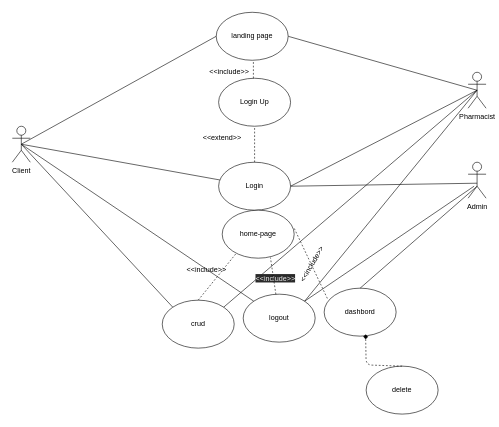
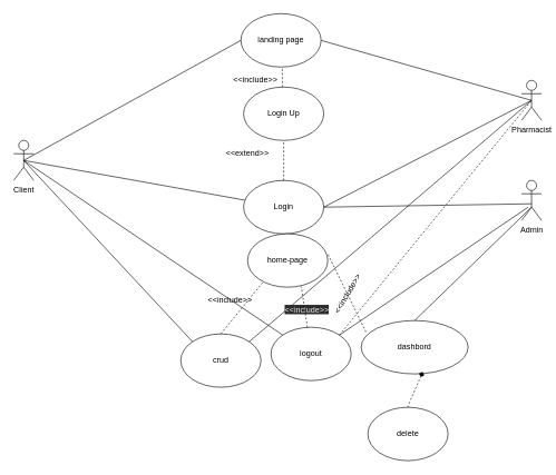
  <mxCell id="0" />
  <mxCell id="1" parent="0" />
  <mxCell id="2" value="Admin" style="shape=umlActor;verticalLabelPosition=bottom;verticalAlign=top;html=1;outlineConnect=0;" parent="1" vertex="1"><mxGeometry x="780" y="270" width="30" height="60" as="geometry" /></mxCell>
  <mxCell id="3" value="" style="endArrow=none;html=1;exitX=0.5;exitY=0.5;exitDx=0;exitDy=0;exitPerimeter=0;" parent="1" source="5" target="8" edge="1"><mxGeometry width="50" height="50" relative="1" as="geometry"><mxPoint x="30" y="240" as="sourcePoint" /><mxPoint x="360" y="230" as="targetPoint" /></mxGeometry></mxCell>
  <mxCell id="4" value="" style="endArrow=none;html=1;entryX=1;entryY=0.5;entryDx=0;entryDy=0;" parent="1" target="8" edge="1"><mxGeometry width="50" height="50" relative="1" as="geometry"><mxPoint x="795" y="305" as="sourcePoint" /><mxPoint x="470" y="250" as="targetPoint" /></mxGeometry></mxCell>
  <mxCell id="5" value="Client" style="shape=umlActor;verticalLabelPosition=bottom;verticalAlign=top;html=1;outlineConnect=0;" parent="1" vertex="1"><mxGeometry x="20" y="210" width="30" height="60" as="geometry" /></mxCell>
  <mxCell id="6" value="Pharmacist" style="shape=umlActor;verticalLabelPosition=bottom;verticalAlign=top;html=1;outlineConnect=0;" parent="1" vertex="1"><mxGeometry x="780" y="120" width="30" height="60" as="geometry" /></mxCell>
  <mxCell id="7" value="" style="endArrow=none;html=1;entryX=0.5;entryY=0.5;entryDx=0;entryDy=0;entryPerimeter=0;exitX=1;exitY=0.5;exitDx=0;exitDy=0;" parent="1" source="8" target="6" edge="1"><mxGeometry width="50" height="50" relative="1" as="geometry"><mxPoint x="480" y="210" as="sourcePoint" /><mxPoint x="570" y="180" as="targetPoint" /></mxGeometry></mxCell>
  <mxCell id="8" value="Login" style="ellipse;whiteSpace=wrap;html=1;" parent="1" vertex="1"><mxGeometry x="364" y="270" width="120" height="80" as="geometry" /></mxCell>
  <mxCell id="9" value="" style="endArrow=none;html=1;exitX=1;exitY=0.5;exitDx=0;exitDy=0;" parent="1" source="10" edge="1"><mxGeometry width="50" height="50" relative="1" as="geometry"><mxPoint x="550" y="190" as="sourcePoint" /><mxPoint x="795" y="150" as="targetPoint" /></mxGeometry></mxCell>
  <mxCell id="10" value="landing page" style="ellipse;whiteSpace=wrap;html=1;" parent="1" vertex="1"><mxGeometry x="360" y="20" width="120" height="80" as="geometry" /></mxCell>
  <mxCell id="11" value="" style="endArrow=none;html=1;exitX=0.5;exitY=0.5;exitDx=0;exitDy=0;exitPerimeter=0;entryX=0;entryY=0.5;entryDx=0;entryDy=0;" parent="1" source="5" target="10" edge="1"><mxGeometry width="50" height="50" relative="1" as="geometry"><mxPoint x="179" y="260" as="sourcePoint" /><mxPoint x="424" y="210" as="targetPoint" /></mxGeometry></mxCell>
  <mxCell id="12" value="Login Up" style="ellipse;whiteSpace=wrap;html=1;" parent="1" vertex="1"><mxGeometry x="364" y="130" width="120" height="80" as="geometry" /></mxCell>
  <mxCell id="13" value="" style="endArrow=none;dashed=1;html=1;entryX=0.5;entryY=1;entryDx=0;entryDy=0;" parent="1" edge="1" target="12"><mxGeometry width="50" height="50" relative="1" as="geometry"><mxPoint x="424" y="270" as="sourcePoint" /><mxPoint x="420" y="310" as="targetPoint" /></mxGeometry></mxCell>
  <mxCell id="14" value="&amp;lt;&amp;lt;extend&amp;gt;&amp;gt;" style="text;html=1;strokeColor=none;fillColor=none;align=center;verticalAlign=middle;whiteSpace=wrap;rounded=0;" parent="1" vertex="1"><mxGeometry x="350" y="220" width="40" height="20" as="geometry" /></mxCell>
  <mxCell id="15" value="crud" style="ellipse;whiteSpace=wrap;html=1;" parent="1" vertex="1"><mxGeometry x="270" y="500" width="120" height="80" as="geometry" /></mxCell>
  <mxCell id="16" value="" style="endArrow=none;dashed=1;html=1;exitX=0.5;exitY=0;exitDx=0;exitDy=0;" parent="1" edge="1" source="15"><mxGeometry width="50" height="50" relative="1" as="geometry"><mxPoint x="419.29" y="440" as="sourcePoint" /><mxPoint x="419.29" y="390" as="targetPoint" /></mxGeometry></mxCell>
  <mxCell id="17" value="&amp;lt;&amp;lt;include&amp;gt;&amp;gt;" style="text;html=1;strokeColor=none;fillColor=none;align=center;verticalAlign=middle;whiteSpace=wrap;rounded=0;" parent="1" vertex="1"><mxGeometry x="324" y="440" width="40" height="20" as="geometry" /></mxCell>
  <mxCell id="18" value="" style="endArrow=none;dashed=1;html=1;" parent="1" edge="1"><mxGeometry width="50" height="50" relative="1" as="geometry"><mxPoint x="422" y="130" as="sourcePoint" /><mxPoint x="422" y="100" as="targetPoint" /></mxGeometry></mxCell>
  <mxCell id="19" value="&amp;lt;&amp;lt;include&amp;gt;&amp;gt;" style="text;html=1;strokeColor=none;fillColor=none;align=center;verticalAlign=middle;whiteSpace=wrap;rounded=0;" parent="1" vertex="1"><mxGeometry x="362" y="110" width="40" height="20" as="geometry" /></mxCell>
- <mxCell id="20" value="dashbord" style="ellipse;whiteSpace=wrap;html=1;" parent="1" vertex="1"><mxGeometry x="540" y="480" width="120" height="80" as="geometry" /></mxCell>
+ <mxCell id="20" value="dashbord" style="ellipse;whiteSpace=wrap;html=1;" parent="1" vertex="1"><mxGeometry x="540" y="480" width="160" height="80" as="geometry" /></mxCell>
  <mxCell id="21" value="" style="endArrow=none;dashed=1;html=1;exitX=0.044;exitY=0.214;exitDx=0;exitDy=0;exitPerimeter=0;" parent="1" source="20" edge="1"><mxGeometry width="50" height="50" relative="1" as="geometry"><mxPoint x="520" y="490" as="sourcePoint" /><mxPoint x="490" y="380" as="targetPoint" /></mxGeometry></mxCell>
  <mxCell id="22" value="&amp;lt;&amp;lt;include&amp;gt;&amp;gt;" style="text;html=1;strokeColor=none;fillColor=none;align=center;verticalAlign=middle;whiteSpace=wrap;rounded=0;rotation=300;" parent="1" vertex="1"><mxGeometry x="500" y="430" width="40" height="20" as="geometry" /></mxCell>
- <mxCell id="23" value="delete" style="ellipse;whiteSpace=wrap;html=1;" parent="1" vertex="1"><mxGeometry x="610" y="610" width="120" height="80" as="geometry" /></mxCell>
+ <mxCell id="23" value="delete" style="ellipse;whiteSpace=wrap;html=1;" parent="1" vertex="1"><mxGeometry x="550" y="610" width="120" height="80" as="geometry" /></mxCell>
  <mxCell id="24" value="logout" style="ellipse;whiteSpace=wrap;html=1;" vertex="1" parent="1"><mxGeometry x="405" y="490" width="120" height="80" as="geometry" /></mxCell>
  <mxCell id="25" value="" style="endArrow=none;html=1;entryX=0.5;entryY=0;entryDx=0;entryDy=0;" edge="1" parent="1" target="20"><mxGeometry width="50" height="50" relative="1" as="geometry"><mxPoint x="795" y="310" as="sourcePoint" /><mxPoint x="490" y="410" as="targetPoint" /></mxGeometry></mxCell>
  <mxCell id="26" value="" style="endArrow=none;html=1;entryX=0.5;entryY=0.5;entryDx=0;entryDy=0;entryPerimeter=0;exitX=0;exitY=0;exitDx=0;exitDy=0;" edge="1" parent="1" source="15" target="5"><mxGeometry width="50" height="50" relative="1" as="geometry"><mxPoint x="790" y="318.251" as="sourcePoint" /><mxPoint x="456.52" y="501.68" as="targetPoint" /></mxGeometry></mxCell>
  <mxCell id="27" value="" style="endArrow=none;html=1;exitX=1;exitY=0;exitDx=0;exitDy=0;" edge="1" parent="1" source="15"><mxGeometry width="50" height="50" relative="1" as="geometry"><mxPoint x="492" y="360" as="sourcePoint" /><mxPoint x="795" y="150" as="targetPoint" /></mxGeometry></mxCell>
  <mxCell id="28" value="" style="endArrow=diamond;dashed=1;html=1;entryX=0.576;entryY=0.961;entryDx=0;entryDy=0;entryPerimeter=0;exitX=0.5;exitY=0;exitDx=0;exitDy=0;" edge="1" parent="1" source="23" target="20"><mxGeometry width="50" height="50" relative="1" as="geometry"><mxPoint x="598" y="608" as="sourcePoint" /><mxPoint x="603" y="530" as="targetPoint" /><Array as="points"><mxPoint x="610" y="608" /></Array></mxGeometry></mxCell>
  <mxCell id="29" value="" style="endArrow=none;html=1;entryX=1;entryY=0;entryDx=0;entryDy=0;" edge="1" parent="1" target="24"><mxGeometry width="50" height="50" relative="1" as="geometry"><mxPoint x="790" y="310" as="sourcePoint" /><mxPoint x="610" y="460" as="targetPoint" /></mxGeometry></mxCell>
- <mxCell id="30" value="" style="endArrow=none;html=1;exitX=1;exitY=0;exitDx=0;exitDy=0;entryX=0.5;entryY=0.5;entryDx=0;entryDy=0;entryPerimeter=0;" edge="1" parent="1" source="24" target="6"><mxGeometry width="50" height="50" relative="1" as="geometry"><mxPoint x="472.426" y="461.716" as="sourcePoint" /><mxPoint x="790" y="160" as="targetPoint" /></mxGeometry></mxCell>
+ <mxCell id="30" value="" style="endArrow=none;html=1;exitX=1;exitY=0;exitDx=0;exitDy=0;entryX=0.5;entryY=0.5;entryDx=0;entryDy=0;entryPerimeter=0;dashed=1;" edge="1" parent="1" source="24" target="6"><mxGeometry width="50" height="50" relative="1" as="geometry"><mxPoint x="472.426" y="461.716" as="sourcePoint" /><mxPoint x="790" y="160" as="targetPoint" /></mxGeometry></mxCell>
  <mxCell id="31" value="" style="endArrow=none;html=1;entryX=0.5;entryY=0.5;entryDx=0;entryDy=0;entryPerimeter=0;exitX=0;exitY=0;exitDx=0;exitDy=0;" edge="1" parent="1" source="24" target="5"><mxGeometry width="50" height="50" relative="1" as="geometry"><mxPoint x="309.574" y="471.716" as="sourcePoint" /><mxPoint x="45" y="250" as="targetPoint" /></mxGeometry></mxCell>
  <mxCell id="32" value="&lt;span style=&quot;color: rgb(240, 240, 240); font-family: helvetica; font-size: 12px; font-style: normal; font-weight: 400; letter-spacing: normal; text-align: center; text-indent: 0px; text-transform: none; word-spacing: 0px; background-color: rgb(42, 42, 42); display: inline; float: none;&quot;&gt;&amp;lt;&amp;lt;include&amp;gt;&amp;gt;&lt;/span&gt;" style="text;whiteSpace=wrap;html=1;" vertex="1" parent="1"><mxGeometry x="424" y="450" width="90" height="30" as="geometry" /></mxCell>
  <mxCell id="33" value="" style="endArrow=none;dashed=1;html=1;entryX=0.67;entryY=0.987;entryDx=0;entryDy=0;entryPerimeter=0;" edge="1" parent="1" source="24" target="34"><mxGeometry width="50" height="50" relative="1" as="geometry"><mxPoint x="370" y="460" as="sourcePoint" /><mxPoint x="420" y="410" as="targetPoint" /></mxGeometry></mxCell>
  <mxCell id="34" value="home-page" style="ellipse;whiteSpace=wrap;html=1;" vertex="1" parent="1"><mxGeometry x="370" y="350" width="120" height="80" as="geometry" /></mxCell>
